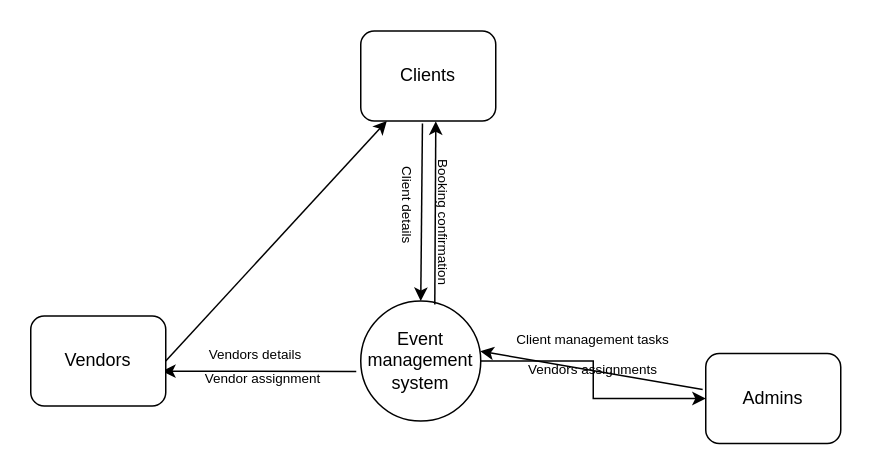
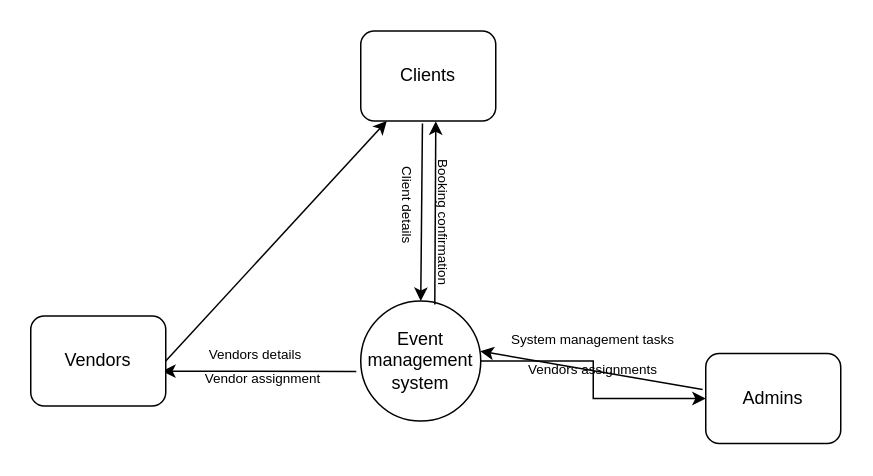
  <mxCell id="0" />
  <mxCell id="1" parent="0" />
  <mxCell id="2" value="" style="edgeStyle=orthogonalEdgeStyle;rounded=0;orthogonalLoop=1;jettySize=auto;html=1;entryX=0;entryY=0.5;entryDx=0;entryDy=0;" edge="1" parent="1" source="3" target="10"><mxGeometry relative="1" as="geometry"><mxPoint x="390" y="240" as="targetPoint" /></mxGeometry></mxCell>
  <mxCell id="3" value="Event management system" style="ellipse;whiteSpace=wrap;html=1;aspect=fixed;" vertex="1" parent="1"><mxGeometry x="240" y="200" width="80" height="80" as="geometry" /></mxCell>
  <mxCell id="4" value="" style="endArrow=classic;html=1;rounded=0;entryX=0.5;entryY=0;entryDx=0;entryDy=0;exitX=0.457;exitY=1.027;exitDx=0;exitDy=0;exitPerimeter=0;" edge="1" parent="1" source="6" target="3"><mxGeometry width="50" height="50" relative="1" as="geometry"><mxPoint x="280" y="110" as="sourcePoint" /><mxPoint x="280" y="180.711" as="targetPoint" /></mxGeometry></mxCell>
  <mxCell id="5" value="" style="endArrow=classic;html=1;rounded=0;exitX=0.617;exitY=0.029;exitDx=0;exitDy=0;exitPerimeter=0;entryX=0.556;entryY=1.004;entryDx=0;entryDy=0;entryPerimeter=0;" edge="1" parent="1" source="3" target="6"><mxGeometry width="50" height="50" relative="1" as="geometry"><mxPoint x="290" y="160" as="sourcePoint" /><mxPoint x="286" y="90" as="targetPoint" /><Array as="points" /></mxGeometry></mxCell>
  <mxCell id="6" value="Clients" style="rounded=1;whiteSpace=wrap;html=1;" vertex="1" parent="1"><mxGeometry x="240" y="20" width="90" height="60" as="geometry" /></mxCell>
  <mxCell id="7" value="" style="endArrow=classic;html=1;rounded=0;entryX=0.973;entryY=0.613;entryDx=0;entryDy=0;entryPerimeter=0;" edge="1" parent="1" target="9"><mxGeometry width="50" height="50" relative="1" as="geometry"><mxPoint x="237" y="247" as="sourcePoint" /><mxPoint x="160" y="240" as="targetPoint" /></mxGeometry></mxCell>
  <mxCell id="8" value="" style="endArrow=classic;html=1;rounded=0;exitX=1;exitY=0.5;exitDx=0;exitDy=0;" edge="1" parent="1" source="9" target="6"><mxGeometry width="50" height="50" relative="1" as="geometry"><mxPoint x="160" y="230" as="sourcePoint" /><mxPoint x="240" y="230" as="targetPoint" /></mxGeometry></mxCell>
  <mxCell id="9" value="Vendors" style="rounded=1;whiteSpace=wrap;html=1;" vertex="1" parent="1"><mxGeometry x="20" y="210" width="90" height="60" as="geometry" /></mxCell>
  <mxCell id="10" value="Admins" style="rounded=1;whiteSpace=wrap;html=1;" vertex="1" parent="1"><mxGeometry x="470" y="235" width="90" height="60" as="geometry" /></mxCell>
  <mxCell id="11" value="" style="endArrow=classic;html=1;rounded=0;entryX=0.996;entryY=0.418;entryDx=0;entryDy=0;entryPerimeter=0;exitX=-0.023;exitY=0.401;exitDx=0;exitDy=0;exitPerimeter=0;" edge="1" parent="1" source="10" target="3"><mxGeometry width="50" height="50" relative="1" as="geometry"><mxPoint x="387" y="233" as="sourcePoint" /><mxPoint x="330" y="220" as="targetPoint" /></mxGeometry></mxCell>
  <mxCell id="12" value="&lt;font style=&quot;font-size: 9px;&quot;&gt;Booking confirmation&lt;/font&gt;" style="text;html=1;align=center;verticalAlign=middle;whiteSpace=wrap;rounded=0;rotation=90;" vertex="1" parent="1"><mxGeometry x="250" y="140" width="92.64" height="15.32" as="geometry" /></mxCell>
  <mxCell id="13" value="&lt;font style=&quot;font-size: 9px;&quot;&gt;Client details&lt;/font&gt;" style="text;html=1;align=center;verticalAlign=middle;whiteSpace=wrap;rounded=0;rotation=90;" vertex="1" parent="1"><mxGeometry x="222.89" y="130.52" width="98.67" height="11.04" as="geometry" /></mxCell>
  <mxCell id="14" value="&lt;font style=&quot;font-size: 9px;&quot;&gt;Vendors details&lt;/font&gt;" style="text;html=1;align=center;verticalAlign=middle;whiteSpace=wrap;rounded=0;" vertex="1" parent="1"><mxGeometry x="120" y="230" width="100" height="10" as="geometry" /></mxCell>
  <mxCell id="15" value="&lt;font style=&quot;font-size: 9px;&quot;&gt;Vendor assignment&lt;/font&gt;" style="text;html=1;align=center;verticalAlign=middle;whiteSpace=wrap;rounded=0;" vertex="1" parent="1"><mxGeometry x="120" y="250" width="110" as="geometry" /></mxCell>
- <mxCell id="16" value="&lt;font style=&quot;font-size: 9px;&quot;&gt;Client management tasks&lt;/font&gt;" style="text;html=1;align=center;verticalAlign=middle;whiteSpace=wrap;rounded=0;" vertex="1" parent="1"><mxGeometry x="330" y="220" width="130" height="10" as="geometry" /></mxCell>
+ <mxCell id="16" value="&lt;font style=&quot;font-size: 9px;&quot;&gt;System management tasks&lt;/font&gt;" style="text;html=1;align=center;verticalAlign=middle;whiteSpace=wrap;rounded=0;" vertex="1" parent="1"><mxGeometry x="330" y="220" width="130" height="10" as="geometry" /></mxCell>
  <mxCell id="17" value="&lt;font style=&quot;font-size: 9px;&quot;&gt;Vendors assignments&lt;/font&gt;" style="text;html=1;align=center;verticalAlign=middle;whiteSpace=wrap;rounded=0;" vertex="1" parent="1"><mxGeometry x="330" y="240" width="130" height="10" as="geometry" /></mxCell>
